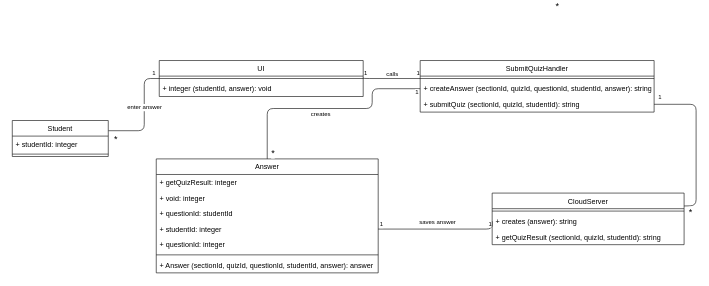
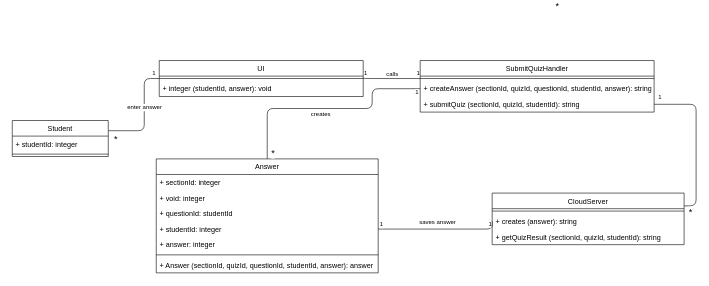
  <mxCell id="0" />
  <mxCell id="1" parent="0" />
  <mxCell id="2" value="" style="endArrow=none;html=1;edgeStyle=orthogonalEdgeStyle;entryX=0;entryY=0.5;entryDx=0;entryDy=0;exitX=1;exitY=0.5;exitDx=0;exitDy=0;" parent="1" target="16" edge="1"><mxGeometry relative="1" as="geometry"><mxPoint x="180" y="217" as="sourcePoint" /><mxPoint x="290" y="127" as="targetPoint" /><Array as="points"><mxPoint x="240" y="217" /><mxPoint x="240" y="130" /></Array></mxGeometry></mxCell>
  <mxCell id="3" value="enter answer" style="resizable=0;html=1;align=right;verticalAlign=bottom;labelBackgroundColor=#ffffff;fontSize=10;" parent="2" connectable="0" vertex="1"><mxGeometry x="1" relative="1" as="geometry"><mxPoint x="5" y="56" as="offset" /></mxGeometry></mxCell>
  <mxCell id="4" value="&lt;font style=&quot;font-size: 15px&quot;&gt;*&lt;/font&gt;" style="resizable=0;html=1;align=right;verticalAlign=bottom;labelBackgroundColor=#ffffff;fontSize=10;" parent="1" connectable="0" vertex="1"><mxGeometry x="206" y="186" as="geometry"><mxPoint x="-10" y="56" as="offset" /></mxGeometry></mxCell>
  <mxCell id="5" value="" style="endArrow=none;html=1;edgeStyle=orthogonalEdgeStyle;exitX=1;exitY=0.5;exitDx=0;exitDy=0;entryX=0;entryY=0.625;entryDx=0;entryDy=0;entryPerimeter=0;" parent="1" edge="1"><mxGeometry relative="1" as="geometry"><mxPoint x="605" y="129" as="sourcePoint" /><mxPoint x="700" y="130" as="targetPoint" /><Array as="points"><mxPoint x="605" y="130" /></Array></mxGeometry></mxCell>
  <mxCell id="6" value="1" style="resizable=0;html=1;align=left;verticalAlign=bottom;labelBackgroundColor=#ffffff;fontSize=10;" parent="5" connectable="0" vertex="1"><mxGeometry x="-1" relative="1" as="geometry" /></mxCell>
  <mxCell id="7" value="1" style="resizable=0;html=1;align=right;verticalAlign=bottom;labelBackgroundColor=#ffffff;fontSize=10;" parent="5" connectable="0" vertex="1"><mxGeometry x="1" relative="1" as="geometry"><mxPoint y="-2" as="offset" /></mxGeometry></mxCell>
  <mxCell id="8" value="calls" style="resizable=0;html=1;align=right;verticalAlign=bottom;labelBackgroundColor=#ffffff;fontSize=10;fillColor=#fff2cc;" parent="1" connectable="0" vertex="1"><mxGeometry x="674" y="73.5" as="geometry"><mxPoint x="-10" y="56" as="offset" /></mxGeometry></mxCell>
  <mxCell id="9" value="" style="endArrow=none;html=1;edgeStyle=orthogonalEdgeStyle;exitX=1;exitY=0.5;exitDx=0;exitDy=0;entryX=0;entryY=0.5;entryDx=0;entryDy=0;" parent="1" source="31" target="25" edge="1"><mxGeometry relative="1" as="geometry"><mxPoint x="950" y="190" as="sourcePoint" /><mxPoint x="750" y="257.5" as="targetPoint" /><Array as="points"><mxPoint x="820" y="381" /></Array></mxGeometry></mxCell>
  <mxCell id="10" value="1" style="resizable=0;html=1;align=left;verticalAlign=bottom;labelBackgroundColor=#ffffff;fontSize=10;" parent="9" connectable="0" vertex="1"><mxGeometry x="-1" relative="1" as="geometry"><mxPoint x="1" as="offset" /></mxGeometry></mxCell>
  <mxCell id="11" value="&lt;font style=&quot;font-size: 10px&quot;&gt;1&lt;br&gt;&lt;/font&gt;" style="resizable=0;html=1;align=right;verticalAlign=bottom;labelBackgroundColor=#ffffff;fontSize=10;" parent="9" connectable="0" vertex="1"><mxGeometry x="1" relative="1" as="geometry"><mxPoint y="12" as="offset" /></mxGeometry></mxCell>
  <mxCell id="12" value="saves answer" style="resizable=0;html=1;align=right;verticalAlign=bottom;labelBackgroundColor=#ffffff;fontSize=10;fillColor=#f8cecc;" parent="1" connectable="0" vertex="1"><mxGeometry x="770" y="321" as="geometry"><mxPoint x="-10" y="56" as="offset" /></mxGeometry></mxCell>
  <mxCell id="13" value="" style="endArrow=none;html=1;edgeStyle=orthogonalEdgeStyle;entryX=0;entryY=0.5;entryDx=0;entryDy=0;exitX=0.5;exitY=0;exitDx=0;exitDy=0;" parent="1" source="27" target="21" edge="1"><mxGeometry relative="1" as="geometry"><mxPoint x="460" y="270" as="sourcePoint" /><mxPoint x="715" y="156" as="targetPoint" /><Array as="points"><mxPoint x="445" y="180" /><mxPoint x="620" y="180" /><mxPoint x="620" y="147" /></Array></mxGeometry></mxCell>
  <mxCell id="14" value="1" style="resizable=0;html=1;align=right;verticalAlign=bottom;labelBackgroundColor=#ffffff;fontSize=10;" parent="13" connectable="0" vertex="1"><mxGeometry x="1" relative="1" as="geometry"><mxPoint x="-2" y="14" as="offset" /></mxGeometry></mxCell>
  <mxCell id="15" value="&lt;div style=&quot;text-align: center&quot;&gt;&lt;span&gt;creates&lt;/span&gt;&lt;/div&gt;" style="resizable=0;html=1;align=right;verticalAlign=bottom;labelBackgroundColor=#ffffff;fontSize=10;fillColor=#dae8fc;" parent="1" connectable="0" vertex="1"><mxGeometry x="561" y="141" as="geometry"><mxPoint x="-10" y="56" as="offset" /></mxGeometry></mxCell>
  <mxCell id="16" value="UI" style="swimlane;fontStyle=0;align=center;verticalAlign=top;childLayout=stackLayout;horizontal=1;startSize=26;horizontalStack=0;resizeParent=1;resizeParentMax=0;resizeLast=0;collapsible=1;marginBottom=0;" parent="1" vertex="1"><mxGeometry x="265" y="100" width="340" height="60" as="geometry" /></mxCell>
  <mxCell id="17" value="" style="line;strokeWidth=1;fillColor=none;align=left;verticalAlign=middle;spacingTop=-1;spacingLeft=3;spacingRight=3;rotatable=0;labelPosition=right;points=[];portConstraint=eastwest;" parent="16" vertex="1"><mxGeometry y="26" width="340" height="8" as="geometry" /></mxCell>
  <mxCell id="18" value="+ integer (studentId, answer): void" style="text;strokeColor=none;fillColor=none;align=left;verticalAlign=top;spacingLeft=4;spacingRight=4;overflow=hidden;rotatable=0;points=[[0,0.5],[1,0.5]];portConstraint=eastwest;" parent="16" vertex="1"><mxGeometry y="34" width="340" height="26" as="geometry" /></mxCell>
  <mxCell id="19" value="SubmitQuizHandler" style="swimlane;fontStyle=0;align=center;verticalAlign=top;childLayout=stackLayout;horizontal=1;startSize=26;horizontalStack=0;resizeParent=1;resizeParentMax=0;resizeLast=0;collapsible=1;marginBottom=0;" parent="1" vertex="1"><mxGeometry x="700" y="100" width="390" height="86" as="geometry" /></mxCell>
  <mxCell id="20" value="" style="line;strokeWidth=1;fillColor=none;align=left;verticalAlign=middle;spacingTop=-1;spacingLeft=3;spacingRight=3;rotatable=0;labelPosition=right;points=[];portConstraint=eastwest;" parent="19" vertex="1"><mxGeometry y="26" width="390" height="8" as="geometry" /></mxCell>
  <mxCell id="21" value="+ createAnswer (sectionId, quizId, questionId, studentId, answer): string" style="text;strokeColor=none;fillColor=none;align=left;verticalAlign=top;spacingLeft=4;spacingRight=4;overflow=hidden;rotatable=0;points=[[0,0.5],[1,0.5]];portConstraint=eastwest;" parent="19" vertex="1"><mxGeometry y="34" width="390" height="26" as="geometry" /></mxCell>
  <mxCell id="22" value="+ submitQuiz (sectionId, quizId, studentId): string" style="text;strokeColor=none;fillColor=none;align=left;verticalAlign=top;spacingLeft=4;spacingRight=4;overflow=hidden;rotatable=0;points=[[0,0.5],[1,0.5]];portConstraint=eastwest;" parent="19" vertex="1"><mxGeometry y="60" width="390" height="26" as="geometry" /></mxCell>
  <mxCell id="23" value="CloudServer" style="swimlane;fontStyle=0;align=center;verticalAlign=top;childLayout=stackLayout;horizontal=1;startSize=26;horizontalStack=0;resizeParent=1;resizeParentMax=0;resizeLast=0;collapsible=1;marginBottom=0;" parent="1" vertex="1"><mxGeometry x="820" y="321" width="320" height="86" as="geometry" /></mxCell>
  <mxCell id="24" value="" style="line;strokeWidth=1;fillColor=none;align=left;verticalAlign=middle;spacingTop=-1;spacingLeft=3;spacingRight=3;rotatable=0;labelPosition=right;points=[];portConstraint=eastwest;" parent="23" vertex="1"><mxGeometry y="26" width="320" height="8" as="geometry" /></mxCell>
  <mxCell id="25" value="+ creates (answer): string" style="text;strokeColor=none;fillColor=none;align=left;verticalAlign=top;spacingLeft=4;spacingRight=4;overflow=hidden;rotatable=0;points=[[0,0.5],[1,0.5]];portConstraint=eastwest;" parent="23" vertex="1"><mxGeometry y="34" width="320" height="26" as="geometry" /></mxCell>
  <mxCell id="26" value="+ getQuizResult (sectionId, quizId, studentId): string" style="text;strokeColor=none;fillColor=none;align=left;verticalAlign=top;spacingLeft=4;spacingRight=4;overflow=hidden;rotatable=0;points=[[0,0.5],[1,0.5]];portConstraint=eastwest;" parent="23" vertex="1"><mxGeometry y="60" width="320" height="26" as="geometry" /></mxCell>
  <mxCell id="27" value="Answer" style="swimlane;fontStyle=0;align=center;verticalAlign=top;childLayout=stackLayout;horizontal=1;startSize=26;horizontalStack=0;resizeParent=1;resizeParentMax=0;resizeLast=0;collapsible=1;marginBottom=0;" parent="1" vertex="1"><mxGeometry x="260" y="264" width="370" height="190" as="geometry" /></mxCell>
- <mxCell id="28" value="+ getQuizResult: integer" style="text;strokeColor=none;fillColor=none;align=left;verticalAlign=top;spacingLeft=4;spacingRight=4;overflow=hidden;rotatable=0;points=[[0,0.5],[1,0.5]];portConstraint=eastwest;" parent="27" vertex="1"><mxGeometry y="26" width="370" height="26" as="geometry" /></mxCell>
+ <mxCell id="28" value="+ sectionId: integer" style="text;strokeColor=none;fillColor=none;align=left;verticalAlign=top;spacingLeft=4;spacingRight=4;overflow=hidden;rotatable=0;points=[[0,0.5],[1,0.5]];portConstraint=eastwest;" parent="27" vertex="1"><mxGeometry y="26" width="370" height="26" as="geometry" /></mxCell>
  <mxCell id="29" value="+ void: integer" style="text;strokeColor=none;fillColor=none;align=left;verticalAlign=top;spacingLeft=4;spacingRight=4;overflow=hidden;rotatable=0;points=[[0,0.5],[1,0.5]];portConstraint=eastwest;" parent="27" vertex="1"><mxGeometry y="52" width="370" height="26" as="geometry" /></mxCell>
  <mxCell id="30" value="+ questionId: studentId" style="text;strokeColor=none;fillColor=none;align=left;verticalAlign=top;spacingLeft=4;spacingRight=4;overflow=hidden;rotatable=0;points=[[0,0.5],[1,0.5]];portConstraint=eastwest;" parent="27" vertex="1"><mxGeometry y="78" width="370" height="26" as="geometry" /></mxCell>
  <mxCell id="31" value="+ studentId: integer" style="text;strokeColor=none;fillColor=none;align=left;verticalAlign=top;spacingLeft=4;spacingRight=4;overflow=hidden;rotatable=0;points=[[0,0.5],[1,0.5]];portConstraint=eastwest;" parent="27" vertex="1"><mxGeometry y="104" width="370" height="26" as="geometry" /></mxCell>
- <mxCell id="32" value="+ questionId: integer" style="text;strokeColor=none;fillColor=none;align=left;verticalAlign=top;spacingLeft=4;spacingRight=4;overflow=hidden;rotatable=0;points=[[0,0.5],[1,0.5]];portConstraint=eastwest;" parent="27" vertex="1"><mxGeometry y="130" width="370" height="26" as="geometry" /></mxCell>
+ <mxCell id="32" value="+ answer: integer" style="text;strokeColor=none;fillColor=none;align=left;verticalAlign=top;spacingLeft=4;spacingRight=4;overflow=hidden;rotatable=0;points=[[0,0.5],[1,0.5]];portConstraint=eastwest;" parent="27" vertex="1"><mxGeometry y="130" width="370" height="26" as="geometry" /></mxCell>
  <mxCell id="33" value="" style="line;strokeWidth=1;fillColor=none;align=left;verticalAlign=middle;spacingTop=-1;spacingLeft=3;spacingRight=3;rotatable=0;labelPosition=right;points=[];portConstraint=eastwest;" parent="27" vertex="1"><mxGeometry y="156" width="370" height="8" as="geometry" /></mxCell>
  <mxCell id="34" value="+ Answer (sectionId, quizId, questionId, studentId, answer): answer" style="text;strokeColor=none;fillColor=none;align=left;verticalAlign=top;spacingLeft=4;spacingRight=4;overflow=hidden;rotatable=0;points=[[0,0.5],[1,0.5]];portConstraint=eastwest;" parent="27" vertex="1"><mxGeometry y="164" width="370" height="26" as="geometry" /></mxCell>
  <mxCell id="35" value="1" style="resizable=0;html=1;align=left;verticalAlign=bottom;labelBackgroundColor=#ffffff;fontSize=10;" parent="1" connectable="0" vertex="1"><mxGeometry x="580" y="141" as="geometry"><mxPoint x="-328" y="-12" as="offset" /></mxGeometry></mxCell>
  <mxCell id="36" value="Student" style="swimlane;fontStyle=0;align=center;verticalAlign=top;childLayout=stackLayout;horizontal=1;startSize=26;horizontalStack=0;resizeParent=1;resizeParentMax=0;resizeLast=0;collapsible=1;marginBottom=0;" parent="1" vertex="1"><mxGeometry x="20" y="200" width="160" height="60" as="geometry" /></mxCell>
  <mxCell id="37" value="+ studentId: integer" style="text;strokeColor=none;fillColor=none;align=left;verticalAlign=top;spacingLeft=4;spacingRight=4;overflow=hidden;rotatable=0;points=[[0,0.5],[1,0.5]];portConstraint=eastwest;" parent="36" vertex="1"><mxGeometry y="26" width="160" height="26" as="geometry" /></mxCell>
  <mxCell id="38" value="" style="line;strokeWidth=1;fillColor=none;align=left;verticalAlign=middle;spacingTop=-1;spacingLeft=3;spacingRight=3;rotatable=0;labelPosition=right;points=[];portConstraint=eastwest;" parent="36" vertex="1"><mxGeometry y="52" width="160" height="8" as="geometry" /></mxCell>
  <mxCell id="39" value="&lt;font style=&quot;font-size: 15px&quot;&gt;*&lt;/font&gt;" style="resizable=0;html=1;align=right;verticalAlign=bottom;labelBackgroundColor=#ffffff;fontSize=10;" parent="1" connectable="0" vertex="1"><mxGeometry x="932" y="20" as="geometry" /></mxCell>
  <mxCell id="40" value="&lt;font style=&quot;font-size: 15px&quot;&gt;*&lt;/font&gt;" style="resizable=0;html=1;align=right;verticalAlign=bottom;labelBackgroundColor=#ffffff;fontSize=10;" connectable="0" vertex="1" parent="1"><mxGeometry x="468" y="209" as="geometry"><mxPoint x="-10" y="56" as="offset" /></mxGeometry></mxCell>
  <mxCell id="41" value="" style="endArrow=none;html=1;entryX=1;entryY=0.5;entryDx=0;entryDy=0;exitX=1;exitY=0.25;exitDx=0;exitDy=0;" edge="1" parent="1" source="23" target="22"><mxGeometry width="50" height="50" relative="1" as="geometry"><mxPoint x="920" y="280" as="sourcePoint" /><mxPoint x="970" y="230" as="targetPoint" /><Array as="points"><mxPoint x="1160" y="342" /><mxPoint x="1160" y="173" /></Array></mxGeometry></mxCell>
  <mxCell id="42" value="1" style="resizable=0;html=1;align=right;verticalAlign=bottom;labelBackgroundColor=#ffffff;fontSize=10;" connectable="0" vertex="1" parent="1"><mxGeometry x="1103.14" y="170.853" as="geometry"><mxPoint y="-2" as="offset" /></mxGeometry></mxCell>
  <mxCell id="43" value="&lt;font style=&quot;font-size: 15px&quot;&gt;*&lt;/font&gt;" style="resizable=0;html=1;align=right;verticalAlign=bottom;labelBackgroundColor=#ffffff;fontSize=10;" connectable="0" vertex="1" parent="1"><mxGeometry x="698.64" y="145.353" as="geometry"><mxPoint x="455" y="218" as="offset" /></mxGeometry></mxCell>
